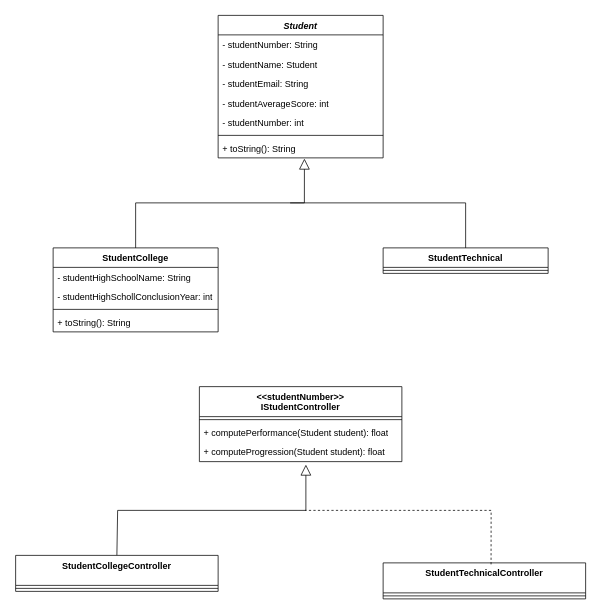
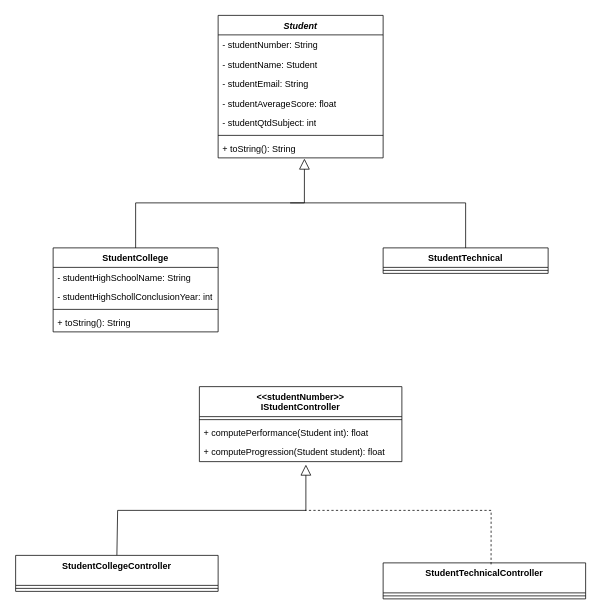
  <mxCell id="0" />
  <mxCell id="1" parent="0" />
  <mxCell id="2" value="&lt;i&gt;Student&lt;/i&gt;" style="swimlane;fontStyle=1;align=center;verticalAlign=top;childLayout=stackLayout;horizontal=1;startSize=26;horizontalStack=0;resizeParent=1;resizeParentMax=0;resizeLast=0;collapsible=1;marginBottom=0;whiteSpace=wrap;html=1;" vertex="1" parent="1"><mxGeometry x="290" y="20" width="220" height="190" as="geometry" /></mxCell>
  <mxCell id="3" value="- studentNumber: String" style="text;strokeColor=none;fillColor=none;align=left;verticalAlign=top;spacingLeft=4;spacingRight=4;overflow=hidden;rotatable=0;points=[[0,0.5],[1,0.5]];portConstraint=eastwest;whiteSpace=wrap;html=1;" vertex="1" parent="2"><mxGeometry y="26" width="220" height="26" as="geometry" /></mxCell>
  <mxCell id="4" value="- studentName: Student" style="text;strokeColor=none;fillColor=none;align=left;verticalAlign=top;spacingLeft=4;spacingRight=4;overflow=hidden;rotatable=0;points=[[0,0.5],[1,0.5]];portConstraint=eastwest;whiteSpace=wrap;html=1;" vertex="1" parent="2"><mxGeometry y="52" width="220" height="26" as="geometry" /></mxCell>
  <mxCell id="5" value="- studentEmail: String" style="text;strokeColor=none;fillColor=none;align=left;verticalAlign=top;spacingLeft=4;spacingRight=4;overflow=hidden;rotatable=0;points=[[0,0.5],[1,0.5]];portConstraint=eastwest;whiteSpace=wrap;html=1;" vertex="1" parent="2"><mxGeometry y="78" width="220" height="26" as="geometry" /></mxCell>
- <mxCell id="6" value="- studentAverageScore: int" style="text;strokeColor=none;fillColor=none;align=left;verticalAlign=top;spacingLeft=4;spacingRight=4;overflow=hidden;rotatable=0;points=[[0,0.5],[1,0.5]];portConstraint=eastwest;whiteSpace=wrap;html=1;" vertex="1" parent="2"><mxGeometry y="104" width="220" height="26" as="geometry" /></mxCell>
- <mxCell id="7" value="- studentNumber: int" style="text;strokeColor=none;fillColor=none;align=left;verticalAlign=top;spacingLeft=4;spacingRight=4;overflow=hidden;rotatable=0;points=[[0,0.5],[1,0.5]];portConstraint=eastwest;whiteSpace=wrap;html=1;" vertex="1" parent="2"><mxGeometry y="130" width="220" height="26" as="geometry" /></mxCell>
+ <mxCell id="6" value="- studentAverageScore: float" style="text;strokeColor=none;fillColor=none;align=left;verticalAlign=top;spacingLeft=4;spacingRight=4;overflow=hidden;rotatable=0;points=[[0,0.5],[1,0.5]];portConstraint=eastwest;whiteSpace=wrap;html=1;" vertex="1" parent="2"><mxGeometry y="104" width="220" height="26" as="geometry" /></mxCell>
+ <mxCell id="7" value="- studentQtdSubject: int" style="text;strokeColor=none;fillColor=none;align=left;verticalAlign=top;spacingLeft=4;spacingRight=4;overflow=hidden;rotatable=0;points=[[0,0.5],[1,0.5]];portConstraint=eastwest;whiteSpace=wrap;html=1;" vertex="1" parent="2"><mxGeometry y="130" width="220" height="26" as="geometry" /></mxCell>
  <mxCell id="8" value="" style="line;strokeWidth=1;fillColor=none;align=left;verticalAlign=middle;spacingTop=-1;spacingLeft=3;spacingRight=3;rotatable=0;labelPosition=right;points=[];portConstraint=eastwest;strokeColor=inherit;" vertex="1" parent="2"><mxGeometry y="156" width="220" height="8" as="geometry" /></mxCell>
  <mxCell id="9" value="+ toString(): String" style="text;strokeColor=none;fillColor=none;align=left;verticalAlign=top;spacingLeft=4;spacingRight=4;overflow=hidden;rotatable=0;points=[[0,0.5],[1,0.5]];portConstraint=eastwest;whiteSpace=wrap;html=1;" vertex="1" parent="2"><mxGeometry y="164" width="220" height="26" as="geometry" /></mxCell>
  <mxCell id="10" value="StudentCollege" style="swimlane;fontStyle=1;align=center;verticalAlign=top;childLayout=stackLayout;horizontal=1;startSize=26;horizontalStack=0;resizeParent=1;resizeParentMax=0;resizeLast=0;collapsible=1;marginBottom=0;whiteSpace=wrap;html=1;" vertex="1" parent="1"><mxGeometry x="70" y="330" width="220" height="112" as="geometry" /></mxCell>
  <mxCell id="11" value="- studentHighSchoolName: String" style="text;strokeColor=none;fillColor=none;align=left;verticalAlign=top;spacingLeft=4;spacingRight=4;overflow=hidden;rotatable=0;points=[[0,0.5],[1,0.5]];portConstraint=eastwest;whiteSpace=wrap;html=1;" vertex="1" parent="10"><mxGeometry y="26" width="220" height="26" as="geometry" /></mxCell>
  <mxCell id="12" value="- studentHighSchollConclusionYear: int" style="text;strokeColor=none;fillColor=none;align=left;verticalAlign=top;spacingLeft=4;spacingRight=4;overflow=hidden;rotatable=0;points=[[0,0.5],[1,0.5]];portConstraint=eastwest;whiteSpace=wrap;html=1;" vertex="1" parent="10"><mxGeometry y="52" width="220" height="26" as="geometry" /></mxCell>
  <mxCell id="13" value="" style="line;strokeWidth=1;fillColor=none;align=left;verticalAlign=middle;spacingTop=-1;spacingLeft=3;spacingRight=3;rotatable=0;labelPosition=right;points=[];portConstraint=eastwest;strokeColor=inherit;" vertex="1" parent="10"><mxGeometry y="78" width="220" height="8" as="geometry" /></mxCell>
  <mxCell id="14" value="+ toString(): String" style="text;strokeColor=none;fillColor=none;align=left;verticalAlign=top;spacingLeft=4;spacingRight=4;overflow=hidden;rotatable=0;points=[[0,0.5],[1,0.5]];portConstraint=eastwest;whiteSpace=wrap;html=1;" vertex="1" parent="10"><mxGeometry y="86" width="220" height="26" as="geometry" /></mxCell>
  <mxCell id="15" value="StudentTechnical" style="swimlane;fontStyle=1;align=center;verticalAlign=top;childLayout=stackLayout;horizontal=1;startSize=26;horizontalStack=0;resizeParent=1;resizeParentMax=0;resizeLast=0;collapsible=1;marginBottom=0;whiteSpace=wrap;html=1;" vertex="1" parent="1"><mxGeometry x="510" y="330" width="220" height="34" as="geometry" /></mxCell>
  <mxCell id="16" value="" style="line;strokeWidth=1;fillColor=none;align=left;verticalAlign=middle;spacingTop=-1;spacingLeft=3;spacingRight=3;rotatable=0;labelPosition=right;points=[];portConstraint=eastwest;strokeColor=inherit;" vertex="1" parent="15"><mxGeometry y="26" width="220" height="8" as="geometry" /></mxCell>
  <mxCell id="17" value="" style="endArrow=block;endFill=0;endSize=12;html=1;rounded=0;exitX=0.5;exitY=0;exitDx=0;exitDy=0;entryX=0.523;entryY=1.038;entryDx=0;entryDy=0;entryPerimeter=0;" edge="1" parent="1" source="10" target="9"><mxGeometry width="160" relative="1" as="geometry"><mxPoint x="316" y="390" as="sourcePoint" /><mxPoint x="476" y="390" as="targetPoint" /><Array as="points"><mxPoint x="180" y="270" /><mxPoint x="405" y="270" /></Array></mxGeometry></mxCell>
  <mxCell id="18" value="" style="endArrow=none;endFill=0;endSize=12;html=1;rounded=0;exitX=0.5;exitY=0;exitDx=0;exitDy=0;" edge="1" parent="1" source="15"><mxGeometry width="160" relative="1" as="geometry"><mxPoint x="316" y="390" as="sourcePoint" /><mxPoint x="386" y="270" as="targetPoint" /><Array as="points"><mxPoint x="620" y="270" /></Array></mxGeometry></mxCell>
  <mxCell id="19" value="&amp;lt;&amp;lt;studentNumber&amp;gt;&amp;gt;&lt;br&gt;IStudentController" style="swimlane;fontStyle=1;align=center;verticalAlign=top;childLayout=stackLayout;horizontal=1;startSize=40;horizontalStack=0;resizeParent=1;resizeParentMax=0;resizeLast=0;collapsible=1;marginBottom=0;whiteSpace=wrap;html=1;" vertex="1" parent="1"><mxGeometry x="265" y="515" width="270" height="100" as="geometry" /></mxCell>
  <mxCell id="20" value="" style="line;strokeWidth=1;fillColor=none;align=left;verticalAlign=middle;spacingTop=-1;spacingLeft=3;spacingRight=3;rotatable=0;labelPosition=right;points=[];portConstraint=eastwest;strokeColor=inherit;" vertex="1" parent="19"><mxGeometry y="40" width="270" height="8" as="geometry" /></mxCell>
- <mxCell id="21" value="+ computePerformance(Student student): float" style="text;strokeColor=none;fillColor=none;align=left;verticalAlign=top;spacingLeft=4;spacingRight=4;overflow=hidden;rotatable=0;points=[[0,0.5],[1,0.5]];portConstraint=eastwest;whiteSpace=wrap;html=1;" vertex="1" parent="19"><mxGeometry y="48" width="270" height="26" as="geometry" /></mxCell>
+ <mxCell id="21" value="+ computePerformance(Student int): float" style="text;strokeColor=none;fillColor=none;align=left;verticalAlign=top;spacingLeft=4;spacingRight=4;overflow=hidden;rotatable=0;points=[[0,0.5],[1,0.5]];portConstraint=eastwest;whiteSpace=wrap;html=1;" vertex="1" parent="19"><mxGeometry y="48" width="270" height="26" as="geometry" /></mxCell>
  <mxCell id="22" value="+ computeProgression(Student student): float" style="text;strokeColor=none;fillColor=none;align=left;verticalAlign=top;spacingLeft=4;spacingRight=4;overflow=hidden;rotatable=0;points=[[0,0.5],[1,0.5]];portConstraint=eastwest;whiteSpace=wrap;html=1;" vertex="1" parent="19"><mxGeometry y="74" width="270" height="26" as="geometry" /></mxCell>
  <mxCell id="23" value="" style="endArrow=block;endFill=0;endSize=12;html=1;rounded=0;dashed=0;exitX=0.5;exitY=0;exitDx=0;exitDy=0;entryX=0.526;entryY=1.154;entryDx=0;entryDy=0;entryPerimeter=0;" edge="1" parent="1" source="24" target="22"><mxGeometry width="160" relative="1" as="geometry"><mxPoint x="316" y="790" as="sourcePoint" /><mxPoint x="406" y="680" as="targetPoint" /><Array as="points"><mxPoint x="156" y="680" /><mxPoint x="407" y="680" /></Array></mxGeometry></mxCell>
  <mxCell id="24" value="StudentCollegeController" style="swimlane;fontStyle=1;align=center;verticalAlign=top;childLayout=stackLayout;horizontal=1;startSize=40;horizontalStack=0;resizeParent=1;resizeParentMax=0;resizeLast=0;collapsible=1;marginBottom=0;whiteSpace=wrap;html=1;" vertex="1" parent="1"><mxGeometry x="20" y="740" width="270" height="48" as="geometry" /></mxCell>
  <mxCell id="25" value="" style="line;strokeWidth=1;fillColor=none;align=left;verticalAlign=middle;spacingTop=-1;spacingLeft=3;spacingRight=3;rotatable=0;labelPosition=right;points=[];portConstraint=eastwest;strokeColor=inherit;" vertex="1" parent="24"><mxGeometry y="40" width="270" height="8" as="geometry" /></mxCell>
  <mxCell id="26" value="StudentTechnicalController" style="swimlane;fontStyle=1;align=center;verticalAlign=top;childLayout=stackLayout;horizontal=1;startSize=40;horizontalStack=0;resizeParent=1;resizeParentMax=0;resizeLast=0;collapsible=1;marginBottom=0;whiteSpace=wrap;html=1;" vertex="1" parent="1"><mxGeometry x="510" y="750" width="270" height="48" as="geometry" /></mxCell>
  <mxCell id="27" value="" style="line;strokeWidth=1;fillColor=none;align=left;verticalAlign=middle;spacingTop=-1;spacingLeft=3;spacingRight=3;rotatable=0;labelPosition=right;points=[];portConstraint=eastwest;strokeColor=inherit;" vertex="1" parent="26"><mxGeometry y="40" width="270" height="8" as="geometry" /></mxCell>
  <mxCell id="28" value="" style="endArrow=none;endFill=0;endSize=12;html=1;rounded=0;dashed=1;exitX=0.533;exitY=0.042;exitDx=0;exitDy=0;exitPerimeter=0;" edge="1" parent="1" source="26"><mxGeometry width="160" relative="1" as="geometry"><mxPoint x="316" y="790" as="sourcePoint" /><mxPoint x="406" y="680" as="targetPoint" /><Array as="points"><mxPoint x="654" y="680" /></Array></mxGeometry></mxCell>
